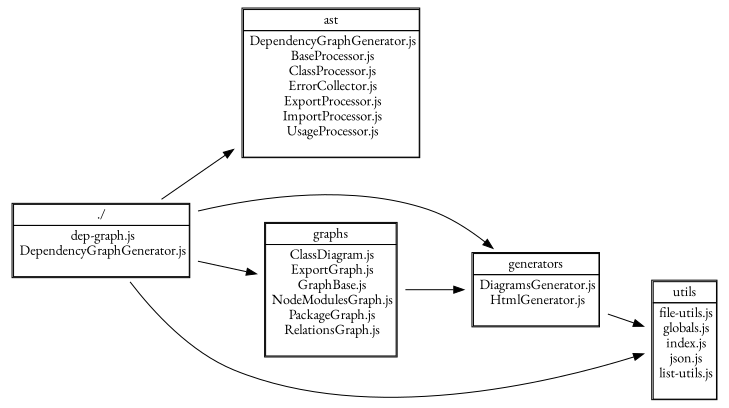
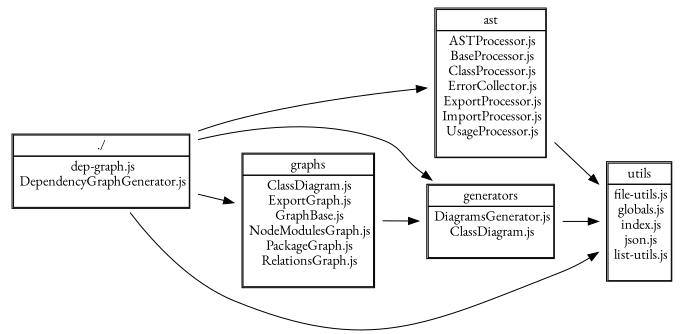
  digraph {
    fontname="EB Garamond"
    labelloc=t
    rankdir=LR
    node [fontname="EB Garamond" shape=none]
    edge [fontname="EB Garamond"]
    n1 [label=<<TABLE cellspacing="0" cellborder="1" align="left"> <TR><TD ALIGN="center" HREF="diagrams.html#base" TARGET="_top">./</TD></TR> <TR><TD ALIGN="left"> dep-graph.js<BR/> DependencyGraphGenerator.js<BR/> </TD></TR> </TABLE>>]
-   n2 [label=<<TABLE cellspacing="0" cellborder="1" align="left"> <TR><TD ALIGN="center" HREF="diagrams.html#ast" TARGET="_top">ast</TD></TR> <TR><TD ALIGN="left"> DependencyGraphGenerator.js<BR/> BaseProcessor.js<BR/> ClassProcessor.js<BR/> ErrorCollector.js<BR/> ExportProcessor.js<BR/> ImportProcessor.js<BR/> UsageProcessor.js<BR/> </TD></TR> </TABLE>>]
-   n3 [label=<<TABLE cellspacing="0" cellborder="1" align="left"> <TR><TD ALIGN="center" HREF="diagrams.html#generators" TARGET="_top">generators</TD></TR> <TR><TD ALIGN="left"> DiagramsGenerator.js<BR/> HtmlGenerator.js<BR/> </TD></TR> </TABLE>>]
+   n2 [label=<<TABLE cellspacing="0" cellborder="1" align="left"> <TR><TD ALIGN="center" HREF="diagrams.html#ast" TARGET="_top">ast</TD></TR> <TR><TD ALIGN="left"> ASTProcessor.js<BR/> BaseProcessor.js<BR/> ClassProcessor.js<BR/> ErrorCollector.js<BR/> ExportProcessor.js<BR/> ImportProcessor.js<BR/> UsageProcessor.js<BR/> </TD></TR> </TABLE>>]
+   n3 [label=<<TABLE cellspacing="0" cellborder="1" align="left"> <TR><TD ALIGN="center" HREF="diagrams.html#generators" TARGET="_top">generators</TD></TR> <TR><TD ALIGN="left"> DiagramsGenerator.js<BR/> ClassDiagram.js<BR/> </TD></TR> </TABLE>>]
    n4 [label=<<TABLE cellspacing="0" cellborder="1" align="left"> <TR><TD ALIGN="center" HREF="diagrams.html#graphs" TARGET="_top">graphs</TD></TR> <TR><TD ALIGN="left"> ClassDiagram.js<BR/> ExportGraph.js<BR/> GraphBase.js<BR/> NodeModulesGraph.js<BR/> PackageGraph.js<BR/> RelationsGraph.js<BR/> </TD></TR> </TABLE>>]
    n5 [label=<<TABLE cellspacing="0" cellborder="1" align="left"> <TR><TD ALIGN="center" HREF="diagrams.html#utils" TARGET="_top">utils</TD></TR> <TR><TD ALIGN="left"> file-utils.js<BR/> globals.js<BR/> index.js<BR/> json.js<BR/> list-utils.js<BR/> </TD></TR> </TABLE>>]
    n1 -> n2
    n1 -> n3
    n1 -> n4
    n1 -> n5
+   n2 -> n5
    n3 -> n5
    n4 -> n3
  }
